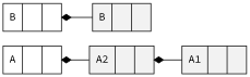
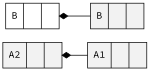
  digraph {
    fontname="Source Code Pro"
    rankdir=LR
    node [fontname="Source Code Pro" shape=record fillcolor=gray95 style=filled]
    edge [arrowtail=diamond dir=back fontname="Source Code Pro"]
-   n1 [label="{A||}" fillcolor="" style=""]
    n2 [label="{A2||}"]
    n3 [label="{A1||}"]
    n4 [label="{B||}" fillcolor="" style=""]
    n5 [label="{B||}"]
-   n1 -> n2
    n2 -> n3
    n4 -> n5
  }
